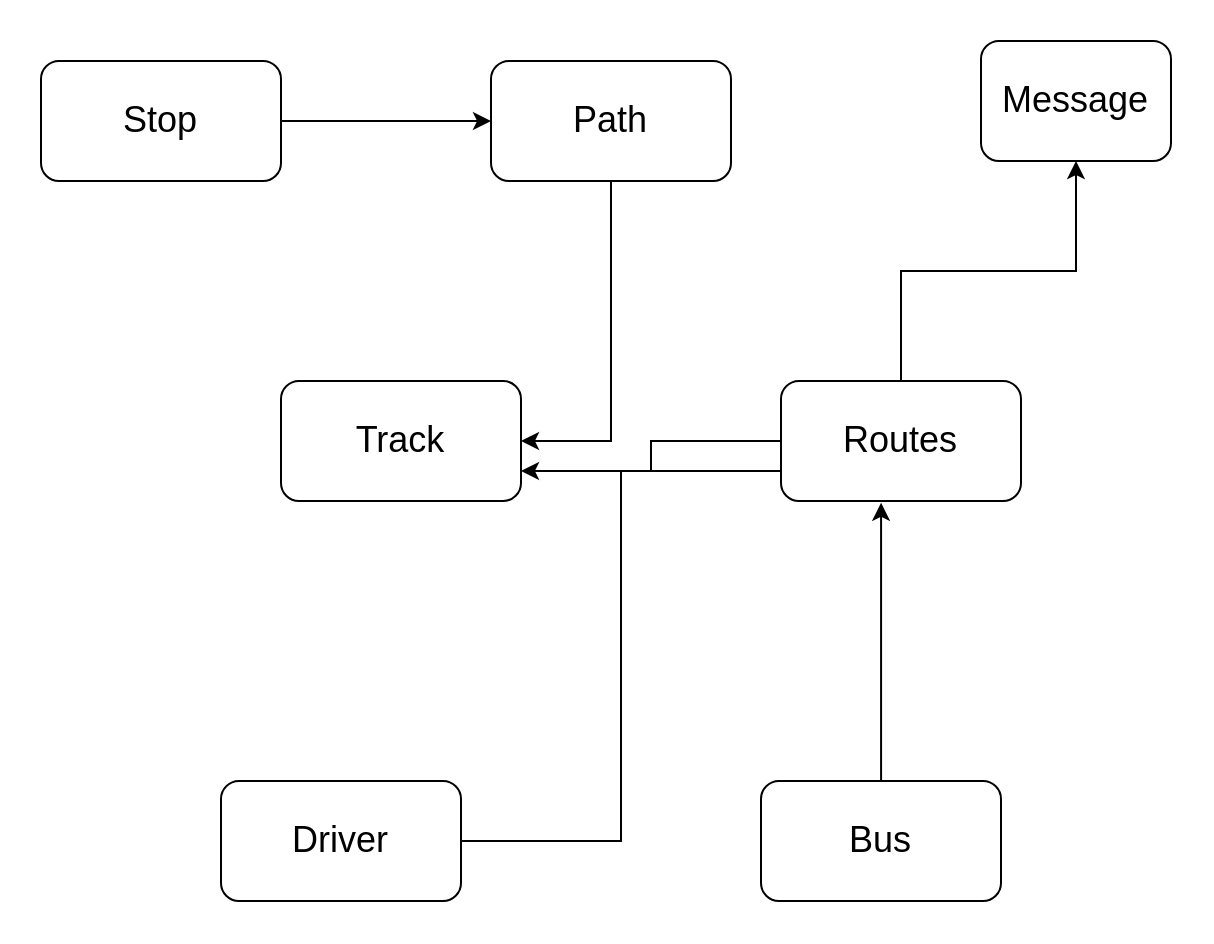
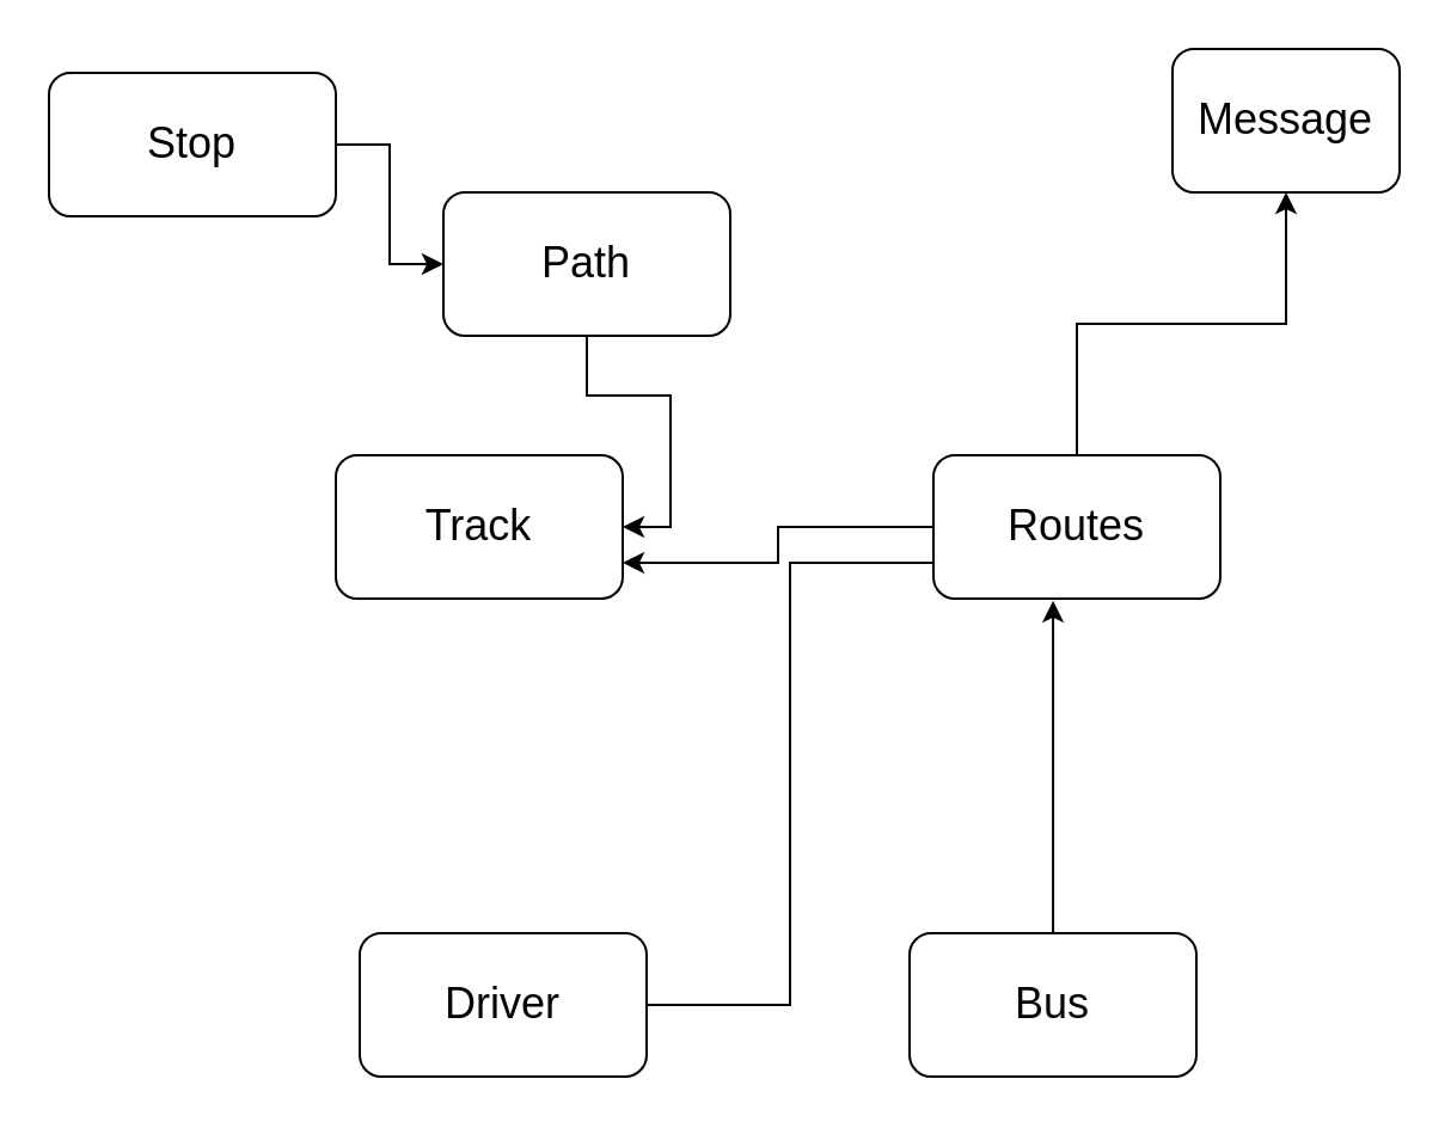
  <mxCell id="0" />
  <mxCell id="1" parent="0" />
  <mxCell id="2" style="edgeStyle=orthogonalEdgeStyle;rounded=0;orthogonalLoop=1;jettySize=auto;html=1;entryX=0;entryY=0.75;entryDx=0;entryDy=0;endArrow=none;" edge="1" parent="1" source="3" target="9"><mxGeometry relative="1" as="geometry" /></mxCell>
- <mxCell id="3" value="&lt;font style=&quot;font-size: 18px;&quot;&gt;Driver&lt;/font&gt;" style="rounded=1;whiteSpace=wrap;html=1;" vertex="1" parent="1"><mxGeometry x="110" y="390" width="120" height="60" as="geometry" /></mxCell>
+ <mxCell id="3" value="&lt;font style=&quot;font-size: 18px;&quot;&gt;Driver&lt;/font&gt;" style="rounded=1;whiteSpace=wrap;html=1;" vertex="1" parent="1"><mxGeometry x="150" y="390" width="120" height="60" as="geometry" /></mxCell>
  <mxCell id="4" style="edgeStyle=orthogonalEdgeStyle;rounded=0;orthogonalLoop=1;jettySize=auto;html=1;entryX=0.417;entryY=1.015;entryDx=0;entryDy=0;entryPerimeter=0;" edge="1" parent="1" source="5" target="9"><mxGeometry relative="1" as="geometry" /></mxCell>
  <mxCell id="5" value="&lt;font style=&quot;font-size: 18px;&quot;&gt;Bus&lt;/font&gt;" style="rounded=1;whiteSpace=wrap;html=1;" vertex="1" parent="1"><mxGeometry x="380" y="390" width="120" height="60" as="geometry" /></mxCell>
  <mxCell id="6" value="&lt;font style=&quot;font-size: 18px;&quot;&gt;Track&lt;/font&gt;" style="rounded=1;whiteSpace=wrap;html=1;" vertex="1" parent="1"><mxGeometry x="140" y="190" width="120" height="60" as="geometry" /></mxCell>
  <mxCell id="7" style="edgeStyle=orthogonalEdgeStyle;rounded=0;orthogonalLoop=1;jettySize=auto;html=1;entryX=1;entryY=0.75;entryDx=0;entryDy=0;" edge="1" parent="1" source="9" target="6"><mxGeometry relative="1" as="geometry" /></mxCell>
  <mxCell id="8" style="edgeStyle=orthogonalEdgeStyle;rounded=0;orthogonalLoop=1;jettySize=auto;html=1;" edge="1" parent="1" source="9" target="14"><mxGeometry relative="1" as="geometry" /></mxCell>
  <mxCell id="9" value="&lt;font style=&quot;font-size: 18px;&quot;&gt;Routes&lt;/font&gt;" style="rounded=1;whiteSpace=wrap;html=1;" vertex="1" parent="1"><mxGeometry x="390" y="190" width="120" height="60" as="geometry" /></mxCell>
  <mxCell id="10" style="edgeStyle=orthogonalEdgeStyle;rounded=0;orthogonalLoop=1;jettySize=auto;html=1;" edge="1" parent="1" source="11" target="13"><mxGeometry relative="1" as="geometry" /></mxCell>
  <mxCell id="11" value="&lt;font style=&quot;font-size: 18px;&quot;&gt;Stop&lt;/font&gt;" style="rounded=1;whiteSpace=wrap;html=1;" vertex="1" parent="1"><mxGeometry x="20" y="30" width="120" height="60" as="geometry" /></mxCell>
  <mxCell id="12" style="edgeStyle=orthogonalEdgeStyle;rounded=0;orthogonalLoop=1;jettySize=auto;html=1;entryX=1;entryY=0.5;entryDx=0;entryDy=0;" edge="1" parent="1" source="13" target="6"><mxGeometry relative="1" as="geometry" /></mxCell>
- <mxCell id="13" value="&lt;font style=&quot;font-size: 18px;&quot;&gt;Path&lt;/font&gt;" style="rounded=1;whiteSpace=wrap;html=1;" vertex="1" parent="1"><mxGeometry x="245" y="30" width="120" height="60" as="geometry" /></mxCell>
+ <mxCell id="13" value="&lt;font style=&quot;font-size: 18px;&quot;&gt;Path&lt;/font&gt;" style="rounded=1;whiteSpace=wrap;html=1;" vertex="1" parent="1"><mxGeometry x="185" y="80" width="120" height="60" as="geometry" /></mxCell>
  <mxCell id="14" value="&lt;font style=&quot;font-size: 18px;&quot;&gt;Message&lt;/font&gt;" style="rounded=1;whiteSpace=wrap;html=1;" vertex="1" parent="1"><mxGeometry x="490" y="20" width="95" height="60" as="geometry" /></mxCell>
